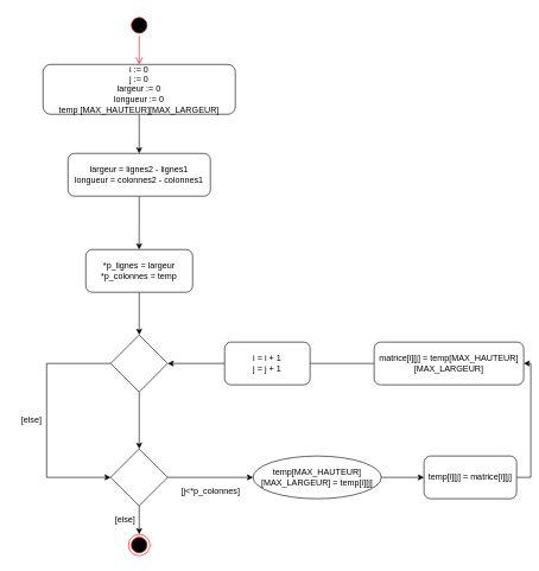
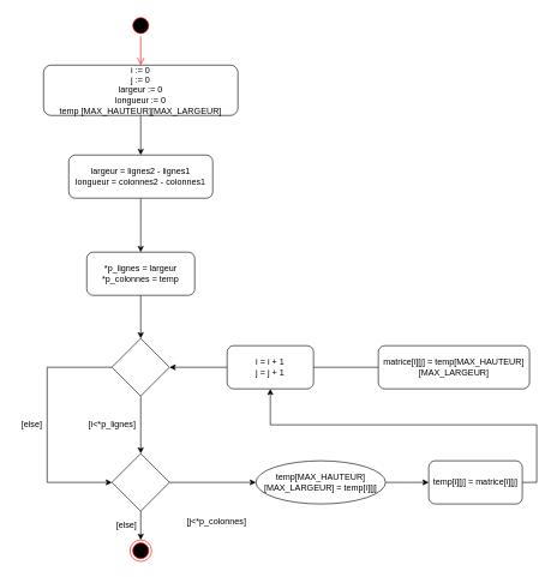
  <mxCell id="0" />
  <mxCell id="1" parent="0" />
  <mxCell id="2" style="edgeStyle=orthogonalEdgeStyle;rounded=0;orthogonalLoop=1;jettySize=auto;html=1;exitX=0.5;exitY=1;exitDx=0;exitDy=0;entryX=0.5;entryY=0;entryDx=0;entryDy=0;" edge="1" parent="1" source="3" target="7"><mxGeometry relative="1" as="geometry" /></mxCell>
  <mxCell id="3" value="&lt;font style=&quot;font-size: 12px&quot;&gt;i := 0&lt;br&gt;j := 0&lt;br&gt;largeur := 0&lt;br&gt;longueur := 0&lt;br&gt;temp [MAX_HAUTEUR][MAX_LARGEUR]&lt;/font&gt;" style="rounded=1;whiteSpace=wrap;html=1;" vertex="1" parent="1"><mxGeometry x="60" y="90" width="270" height="70" as="geometry" /></mxCell>
  <mxCell id="4" value="" style="ellipse;html=1;shape=startState;fillColor=#000000;strokeColor=#ff0000;" vertex="1" parent="1"><mxGeometry x="180" y="20" width="30" height="30" as="geometry" /></mxCell>
  <mxCell id="5" value="" style="edgeStyle=orthogonalEdgeStyle;html=1;verticalAlign=bottom;endArrow=open;endSize=8;strokeColor=#ff0000;entryX=0.5;entryY=0;entryDx=0;entryDy=0;" edge="1" source="4" parent="1" target="3"><mxGeometry relative="1" as="geometry"><mxPoint x="195" y="80" as="targetPoint" /></mxGeometry></mxCell>
  <mxCell id="6" style="edgeStyle=orthogonalEdgeStyle;rounded=0;orthogonalLoop=1;jettySize=auto;html=1;exitX=0.5;exitY=1;exitDx=0;exitDy=0;" edge="1" parent="1" source="7"><mxGeometry relative="1" as="geometry"><mxPoint x="194.941" y="350" as="targetPoint" /></mxGeometry></mxCell>
  <mxCell id="7" value="largeur = lignes2 - lignes1&lt;br&gt;longueur = colonnes2 - colonnes1" style="rounded=1;whiteSpace=wrap;html=1;" vertex="1" parent="1"><mxGeometry x="95" y="215" width="200" height="60" as="geometry" /></mxCell>
  <mxCell id="8" style="edgeStyle=orthogonalEdgeStyle;rounded=0;orthogonalLoop=1;jettySize=auto;html=1;exitX=0.5;exitY=1;exitDx=0;exitDy=0;" edge="1" parent="1" source="9"><mxGeometry relative="1" as="geometry"><mxPoint x="195" y="470" as="targetPoint" /></mxGeometry></mxCell>
  <mxCell id="9" value="*p_lignes = largeur&lt;br&gt;*p_colonnes = temp" style="rounded=1;whiteSpace=wrap;html=1;" vertex="1" parent="1"><mxGeometry x="120" y="350" width="150" height="60" as="geometry" /></mxCell>
  <mxCell id="10" style="edgeStyle=orthogonalEdgeStyle;rounded=0;orthogonalLoop=1;jettySize=auto;html=1;exitX=0.5;exitY=1;exitDx=0;exitDy=0;" edge="1" parent="1" source="12"><mxGeometry relative="1" as="geometry"><mxPoint x="195" y="630" as="targetPoint" /></mxGeometry></mxCell>
  <mxCell id="11" style="edgeStyle=orthogonalEdgeStyle;rounded=0;orthogonalLoop=1;jettySize=auto;html=1;exitX=0;exitY=0.5;exitDx=0;exitDy=0;entryX=0;entryY=0.5;entryDx=0;entryDy=0;" edge="1" parent="1" source="12" target="16"><mxGeometry relative="1" as="geometry"><mxPoint x="55" y="670" as="targetPoint" /><Array as="points"><mxPoint x="65" y="510" /><mxPoint x="65" y="670" /></Array></mxGeometry></mxCell>
  <mxCell id="12" value="" style="rhombus;whiteSpace=wrap;html=1;" vertex="1" parent="1"><mxGeometry x="155" y="470" width="80" height="80" as="geometry" /></mxCell>
  <mxCell id="13" value="" style="ellipse;html=1;shape=endState;fillColor=#000000;strokeColor=#ff0000;" vertex="1" parent="1"><mxGeometry x="180" y="750" width="30" height="30" as="geometry" /></mxCell>
  <mxCell id="14" style="edgeStyle=orthogonalEdgeStyle;rounded=0;orthogonalLoop=1;jettySize=auto;html=1;exitX=0.5;exitY=1;exitDx=0;exitDy=0;" edge="1" parent="1" source="16"><mxGeometry relative="1" as="geometry"><mxPoint x="195" y="750" as="targetPoint" /></mxGeometry></mxCell>
  <mxCell id="15" style="edgeStyle=orthogonalEdgeStyle;rounded=0;orthogonalLoop=1;jettySize=auto;html=1;exitX=1;exitY=0.5;exitDx=0;exitDy=0;entryX=0;entryY=0.5;entryDx=0;entryDy=0;" edge="1" parent="1" source="16" target="20"><mxGeometry relative="1" as="geometry"><mxPoint x="305" y="670" as="targetPoint" /></mxGeometry></mxCell>
  <mxCell id="16" value="" style="rhombus;whiteSpace=wrap;html=1;" vertex="1" parent="1"><mxGeometry x="155" y="630" width="80" height="80" as="geometry" /></mxCell>
+ <mxCell id="17" value="[i&amp;lt;*p_lignes]" style="text;html=1;align=center;verticalAlign=middle;resizable=0;points=[];autosize=1;" vertex="1" parent="1"><mxGeometry x="115" y="580" width="80" height="20" as="geometry" /></mxCell>
  <mxCell id="18" value="[else]&amp;nbsp;" style="text;html=1;align=center;verticalAlign=middle;resizable=0;points=[];autosize=1;" vertex="1" parent="1"><mxGeometry x="20" y="580" width="50" height="20" as="geometry" /></mxCell>
  <mxCell id="19" style="edgeStyle=orthogonalEdgeStyle;rounded=0;orthogonalLoop=1;jettySize=auto;html=1;exitX=1;exitY=0.5;exitDx=0;exitDy=0;" edge="1" parent="1" source="20"><mxGeometry relative="1" as="geometry"><mxPoint x="595" y="670" as="targetPoint" /></mxGeometry></mxCell>
  <mxCell id="20" value="temp[MAX_HAUTEUR][MAX_LARGEUR] = temp[i][j]" style="ellipse;whiteSpace=wrap;html=1;" vertex="1" parent="1"><mxGeometry x="355" y="640" width="180" height="60" as="geometry" /></mxCell>
- <mxCell id="21" style="edgeStyle=orthogonalEdgeStyle;rounded=0;orthogonalLoop=1;jettySize=auto;html=1;exitX=1;exitY=0.5;exitDx=0;exitDy=0;entryX=1;entryY=0.5;entryDx=0;entryDy=0;" edge="1" parent="1" source="22" target="24"><mxGeometry relative="1" as="geometry"><mxPoint x="755" y="510" as="targetPoint" /></mxGeometry></mxCell>
+ <mxCell id="21" style="edgeStyle=orthogonalEdgeStyle;rounded=0;orthogonalLoop=1;jettySize=auto;html=1;exitX=1;exitY=0.5;exitDx=0;exitDy=0;" edge="1" parent="1" source="22" target="26"><mxGeometry relative="1" as="geometry"><mxPoint x="755" y="510" as="targetPoint" /></mxGeometry></mxCell>
  <mxCell id="22" value="temp[i][j] = matrice[i][j]" style="rounded=1;whiteSpace=wrap;html=1;" vertex="1" parent="1"><mxGeometry x="595" y="640" width="130" height="60" as="geometry" /></mxCell>
  <mxCell id="23" style="edgeStyle=orthogonalEdgeStyle;rounded=0;orthogonalLoop=1;jettySize=auto;html=1;exitX=0;exitY=0.5;exitDx=0;exitDy=0;endArrow=none;" edge="1" parent="1" source="24" target="26"><mxGeometry relative="1" as="geometry"><mxPoint x="455" y="510" as="targetPoint" /></mxGeometry></mxCell>
  <mxCell id="24" value="matrice[i][j] = temp[MAX_HAUTEUR][MAX_LARGEUR]" style="rounded=1;whiteSpace=wrap;html=1;" vertex="1" parent="1"><mxGeometry x="525" y="480" width="210" height="60" as="geometry" /></mxCell>
  <mxCell id="25" style="edgeStyle=orthogonalEdgeStyle;rounded=0;orthogonalLoop=1;jettySize=auto;html=1;exitX=0;exitY=0.5;exitDx=0;exitDy=0;entryX=1;entryY=0.5;entryDx=0;entryDy=0;" edge="1" parent="1" source="26" target="12"><mxGeometry relative="1" as="geometry" /></mxCell>
  <mxCell id="26" value="i = i + 1&lt;br&gt;j = j + 1" style="rounded=1;whiteSpace=wrap;html=1;" vertex="1" parent="1"><mxGeometry x="315" y="480" width="120" height="60" as="geometry" /></mxCell>
- <mxCell id="27" value="[j&amp;lt;*p_colonnes]" style="text;html=1;align=center;verticalAlign=middle;resizable=0;points=[];autosize=1;" vertex="1" parent="1"><mxGeometry x="245" y="680" width="100" height="20" as="geometry" /></mxCell>
+ <mxCell id="27" value="[j&amp;lt;*p_colonnes]" style="text;html=1;align=center;verticalAlign=middle;resizable=0;points=[];autosize=1;" vertex="1" parent="1"><mxGeometry x="250" y="715" width="100" height="20" as="geometry" /></mxCell>
  <mxCell id="28" value="[else]" style="text;html=1;align=center;verticalAlign=middle;resizable=0;points=[];autosize=1;" vertex="1" parent="1"><mxGeometry x="155" y="720" width="40" height="20" as="geometry" /></mxCell>
